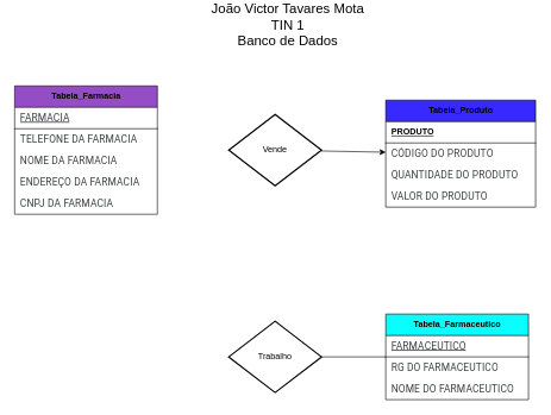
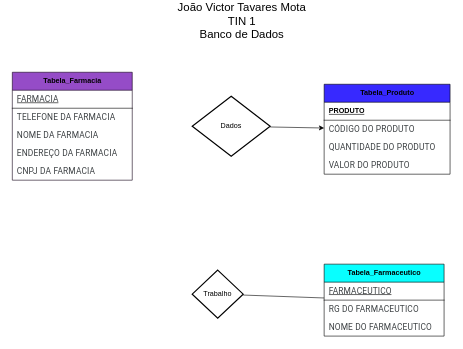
  <mxCell id="0" />
  <mxCell id="1" parent="0" />
  <mxCell id="2" value="Tabela_Farmacia" style="shape=table;startSize=30;container=1;collapsible=1;childLayout=tableLayout;fixedRows=1;rowLines=0;fontStyle=1;align=center;resizeLast=1;html=1;fillColor=#954CC7;strokeColor=#140119;" vertex="1" parent="1"><mxGeometry x="20" y="120" width="200" height="180" as="geometry" /></mxCell>
  <mxCell id="3" value="" style="shape=tableRow;horizontal=0;startSize=0;swimlaneHead=0;swimlaneBody=0;fillColor=none;collapsible=0;dropTarget=0;points=[[0,0.5],[1,0.5]];portConstraint=eastwest;top=0;left=0;right=0;bottom=1;" vertex="1" parent="2"><mxGeometry y="30" width="200" height="30" as="geometry" /></mxCell>
  <mxCell id="4" value="&lt;span style=&quot;color: rgb(60, 64, 67); font-family: Roboto, Arial, sans-serif; font-size: 14px; font-weight: 400; letter-spacing: 0.2px;&quot;&gt;FARMACIA&lt;/span&gt;" style="shape=partialRectangle;connectable=0;fillColor=none;top=0;left=0;bottom=0;right=0;align=left;spacingLeft=6;fontStyle=5;overflow=hidden;whiteSpace=wrap;html=1;" vertex="1" parent="3"><mxGeometry width="200" height="30" as="geometry"><mxRectangle width="200" height="30" as="alternateBounds" /></mxGeometry></mxCell>
  <mxCell id="5" value="" style="shape=tableRow;horizontal=0;startSize=0;swimlaneHead=0;swimlaneBody=0;fillColor=none;collapsible=0;dropTarget=0;points=[[0,0.5],[1,0.5]];portConstraint=eastwest;top=0;left=0;right=0;bottom=0;" vertex="1" parent="2"><mxGeometry y="60" width="200" height="30" as="geometry" /></mxCell>
  <mxCell id="6" value="&lt;span style=&quot;color: rgb(60, 64, 67); font-family: Roboto, Arial, sans-serif; font-size: 14px; letter-spacing: 0.2px;&quot;&gt;TELEFONE DA FARMACIA&lt;/span&gt;" style="shape=partialRectangle;connectable=0;fillColor=none;top=0;left=0;bottom=0;right=0;align=left;spacingLeft=6;overflow=hidden;whiteSpace=wrap;html=1;" vertex="1" parent="5"><mxGeometry width="200" height="30" as="geometry"><mxRectangle width="200" height="30" as="alternateBounds" /></mxGeometry></mxCell>
  <mxCell id="7" value="" style="shape=tableRow;horizontal=0;startSize=0;swimlaneHead=0;swimlaneBody=0;fillColor=none;collapsible=0;dropTarget=0;points=[[0,0.5],[1,0.5]];portConstraint=eastwest;top=0;left=0;right=0;bottom=0;" vertex="1" parent="2"><mxGeometry y="90" width="200" height="30" as="geometry" /></mxCell>
  <mxCell id="8" value="&lt;span style=&quot;color: rgb(60, 64, 67); font-family: Roboto, Arial, sans-serif; font-size: 14px; letter-spacing: 0.2px;&quot;&gt;NOME DA FARMACIA&lt;/span&gt;" style="shape=partialRectangle;connectable=0;fillColor=none;top=0;left=0;bottom=0;right=0;align=left;spacingLeft=6;overflow=hidden;whiteSpace=wrap;html=1;" vertex="1" parent="7"><mxGeometry width="200" height="30" as="geometry"><mxRectangle width="200" height="30" as="alternateBounds" /></mxGeometry></mxCell>
  <mxCell id="9" value="" style="shape=tableRow;horizontal=0;startSize=0;swimlaneHead=0;swimlaneBody=0;fillColor=none;collapsible=0;dropTarget=0;points=[[0,0.5],[1,0.5]];portConstraint=eastwest;top=0;left=0;right=0;bottom=0;" vertex="1" parent="2"><mxGeometry y="120" width="200" height="30" as="geometry" /></mxCell>
  <mxCell id="10" value="&lt;span style=&quot;color: rgb(60, 64, 67); font-family: Roboto, Arial, sans-serif; font-size: 14px; letter-spacing: 0.2px;&quot;&gt;ENDEREÇO DA FARMACIA&lt;/span&gt;" style="shape=partialRectangle;connectable=0;fillColor=none;top=0;left=0;bottom=0;right=0;align=left;spacingLeft=6;overflow=hidden;whiteSpace=wrap;html=1;" vertex="1" parent="9"><mxGeometry width="200" height="30" as="geometry"><mxRectangle width="200" height="30" as="alternateBounds" /></mxGeometry></mxCell>
  <mxCell id="11" style="shape=tableRow;horizontal=0;startSize=0;swimlaneHead=0;swimlaneBody=0;fillColor=none;collapsible=0;dropTarget=0;points=[[0,0.5],[1,0.5]];portConstraint=eastwest;top=0;left=0;right=0;bottom=0;" vertex="1" parent="2"><mxGeometry y="150" width="200" height="30" as="geometry" /></mxCell>
  <mxCell id="12" value="&lt;span style=&quot;color: rgb(60, 64, 67); font-family: Roboto, Arial, sans-serif; font-size: 14px; letter-spacing: 0.2px;&quot;&gt;CNPJ DA FARMACIA&lt;/span&gt;" style="shape=partialRectangle;connectable=0;fillColor=none;top=0;left=0;bottom=0;right=0;align=left;spacingLeft=6;overflow=hidden;whiteSpace=wrap;html=1;" vertex="1" parent="11"><mxGeometry width="200" height="30" as="geometry"><mxRectangle width="200" height="30" as="alternateBounds" /></mxGeometry></mxCell>
  <mxCell id="13" value="Tabela_Produto" style="shape=table;startSize=30;container=1;collapsible=1;childLayout=tableLayout;fixedRows=1;rowLines=0;fontStyle=1;align=center;resizeLast=1;html=1;fillColor=#3729FF;" vertex="1" parent="1"><mxGeometry x="540" y="140" width="210" height="150" as="geometry" /></mxCell>
  <mxCell id="14" value="" style="shape=tableRow;horizontal=0;startSize=0;swimlaneHead=0;swimlaneBody=0;fillColor=none;collapsible=0;dropTarget=0;points=[[0,0.5],[1,0.5]];portConstraint=eastwest;top=0;left=0;right=0;bottom=1;" vertex="1" parent="13"><mxGeometry y="30" width="210" height="30" as="geometry" /></mxCell>
  <mxCell id="15" value="PRODUTO" style="shape=partialRectangle;connectable=0;fillColor=none;top=0;left=0;bottom=0;right=0;align=left;spacingLeft=6;fontStyle=5;overflow=hidden;whiteSpace=wrap;html=1;" vertex="1" parent="14"><mxGeometry width="210" height="30" as="geometry"><mxRectangle width="210" height="30" as="alternateBounds" /></mxGeometry></mxCell>
  <mxCell id="16" value="" style="shape=tableRow;horizontal=0;startSize=0;swimlaneHead=0;swimlaneBody=0;fillColor=none;collapsible=0;dropTarget=0;points=[[0,0.5],[1,0.5]];portConstraint=eastwest;top=0;left=0;right=0;bottom=0;" vertex="1" parent="13"><mxGeometry y="60" width="210" height="30" as="geometry" /></mxCell>
  <mxCell id="17" value="&lt;span style=&quot;color: rgb(60, 64, 67); font-family: Roboto, Arial, sans-serif; font-size: 14px; letter-spacing: 0.2px;&quot;&gt;CÓDIGO DO PRODUTO&lt;/span&gt;" style="shape=partialRectangle;connectable=0;fillColor=none;top=0;left=0;bottom=0;right=0;align=left;spacingLeft=6;overflow=hidden;whiteSpace=wrap;html=1;" vertex="1" parent="16"><mxGeometry width="210" height="30" as="geometry"><mxRectangle width="210" height="30" as="alternateBounds" /></mxGeometry></mxCell>
  <mxCell id="18" value="" style="shape=tableRow;horizontal=0;startSize=0;swimlaneHead=0;swimlaneBody=0;fillColor=none;collapsible=0;dropTarget=0;points=[[0,0.5],[1,0.5]];portConstraint=eastwest;top=0;left=0;right=0;bottom=0;" vertex="1" parent="13"><mxGeometry y="90" width="210" height="30" as="geometry" /></mxCell>
  <mxCell id="19" value="&lt;span style=&quot;color: rgb(60, 64, 67); font-family: Roboto, Arial, sans-serif; font-size: 14px; letter-spacing: 0.2px;&quot;&gt;QUANTIDADE DO PRODUTO&lt;/span&gt;" style="shape=partialRectangle;connectable=0;fillColor=none;top=0;left=0;bottom=0;right=0;align=left;spacingLeft=6;overflow=hidden;whiteSpace=wrap;html=1;" vertex="1" parent="18"><mxGeometry width="210" height="30" as="geometry"><mxRectangle width="210" height="30" as="alternateBounds" /></mxGeometry></mxCell>
  <mxCell id="20" value="" style="shape=tableRow;horizontal=0;startSize=0;swimlaneHead=0;swimlaneBody=0;fillColor=none;collapsible=0;dropTarget=0;points=[[0,0.5],[1,0.5]];portConstraint=eastwest;top=0;left=0;right=0;bottom=0;" vertex="1" parent="13"><mxGeometry y="120" width="210" height="30" as="geometry" /></mxCell>
  <mxCell id="21" value="&lt;span style=&quot;color: rgb(60, 64, 67); font-family: Roboto, Arial, sans-serif; font-size: 14px; letter-spacing: 0.2px;&quot;&gt;VALOR DO PRODUTO&lt;/span&gt;" style="shape=partialRectangle;connectable=0;fillColor=none;top=0;left=0;bottom=0;right=0;align=left;spacingLeft=6;overflow=hidden;whiteSpace=wrap;html=1;" vertex="1" parent="20"><mxGeometry width="210" height="30" as="geometry"><mxRectangle width="210" height="30" as="alternateBounds" /></mxGeometry></mxCell>
  <mxCell id="22" value="Tabela_Farmaceutico" style="shape=table;startSize=30;container=1;collapsible=1;childLayout=tableLayout;fixedRows=1;rowLines=0;fontStyle=1;align=center;resizeLast=1;html=1;fillColor=#08FFFF;" vertex="1" parent="1"><mxGeometry x="540" y="440" width="200" height="120" as="geometry" /></mxCell>
  <mxCell id="23" value="" style="shape=tableRow;horizontal=0;startSize=0;swimlaneHead=0;swimlaneBody=0;fillColor=none;collapsible=0;dropTarget=0;points=[[0,0.5],[1,0.5]];portConstraint=eastwest;top=0;left=0;right=0;bottom=1;" vertex="1" parent="22"><mxGeometry y="30" width="200" height="30" as="geometry" /></mxCell>
  <mxCell id="24" value="&lt;span style=&quot;color: rgb(60, 64, 67); font-family: Roboto, Arial, sans-serif; font-size: 14px; font-weight: 400; letter-spacing: 0.2px;&quot;&gt;FARMACEUTICO&lt;/span&gt;" style="shape=partialRectangle;connectable=0;fillColor=none;top=0;left=0;bottom=0;right=0;align=left;spacingLeft=6;fontStyle=5;overflow=hidden;whiteSpace=wrap;html=1;" vertex="1" parent="23"><mxGeometry width="200" height="30" as="geometry"><mxRectangle width="200" height="30" as="alternateBounds" /></mxGeometry></mxCell>
  <mxCell id="25" value="" style="shape=tableRow;horizontal=0;startSize=0;swimlaneHead=0;swimlaneBody=0;fillColor=none;collapsible=0;dropTarget=0;points=[[0,0.5],[1,0.5]];portConstraint=eastwest;top=0;left=0;right=0;bottom=0;" vertex="1" parent="22"><mxGeometry y="60" width="200" height="30" as="geometry" /></mxCell>
  <mxCell id="26" value="&lt;span style=&quot;color: rgb(60, 64, 67); font-family: Roboto, Arial, sans-serif; font-size: 14px; font-style: normal; font-variant-ligatures: normal; font-variant-caps: normal; font-weight: 400; letter-spacing: 0.2px; orphans: 2; text-align: start; text-indent: 0px; text-transform: none; widows: 2; word-spacing: 0px; -webkit-text-stroke-width: 0px; white-space: normal; text-decoration-thickness: initial; text-decoration-style: initial; text-decoration-color: initial; display: inline !important; float: none;&quot;&gt;RG DO FARMACEUTICO&lt;/span&gt;" style="shape=partialRectangle;connectable=0;fillColor=none;top=0;left=0;bottom=0;right=0;align=left;spacingLeft=6;overflow=hidden;whiteSpace=wrap;html=1;" vertex="1" parent="25"><mxGeometry width="200" height="30" as="geometry"><mxRectangle width="200" height="30" as="alternateBounds" /></mxGeometry></mxCell>
  <mxCell id="27" value="" style="shape=tableRow;horizontal=0;startSize=0;swimlaneHead=0;swimlaneBody=0;fillColor=none;collapsible=0;dropTarget=0;points=[[0,0.5],[1,0.5]];portConstraint=eastwest;top=0;left=0;right=0;bottom=0;" vertex="1" parent="22"><mxGeometry y="90" width="200" height="30" as="geometry" /></mxCell>
  <mxCell id="28" value="&lt;span style=&quot;color: rgb(60, 64, 67); font-family: Roboto, Arial, sans-serif; font-size: 14px; letter-spacing: 0.2px;&quot;&gt;NOME DO FARMACEUTICO&lt;/span&gt;" style="shape=partialRectangle;connectable=0;fillColor=none;top=0;left=0;bottom=0;right=0;align=left;spacingLeft=6;overflow=hidden;whiteSpace=wrap;html=1;" vertex="1" parent="27"><mxGeometry width="200" height="30" as="geometry"><mxRectangle width="200" height="30" as="alternateBounds" /></mxGeometry></mxCell>
  <mxCell id="29" value="" style="endArrow=none;html=1;rounded=0;" edge="1" parent="1" source="22" target="30"><mxGeometry width="50" height="50" relative="1" as="geometry"><mxPoint x="300" y="430" as="sourcePoint" /><mxPoint x="350" y="380" as="targetPoint" /></mxGeometry></mxCell>
- <mxCell id="30" value="Trabalho" style="strokeWidth=2;html=1;shape=mxgraph.flowchart.decision;whiteSpace=wrap;" vertex="1" parent="1"><mxGeometry x="320" y="450" width="130" height="100" as="geometry" /></mxCell>
- <mxCell id="31" value="Vende" style="strokeWidth=2;html=1;shape=mxgraph.flowchart.decision;whiteSpace=wrap;" vertex="1" parent="1"><mxGeometry x="320" y="160" width="130" height="100" as="geometry" /></mxCell>
+ <mxCell id="30" value="Trabalho" style="strokeWidth=2;html=1;shape=mxgraph.flowchart.decision;whiteSpace=wrap;" vertex="1" parent="1"><mxGeometry x="320" y="450" width="85" height="80" as="geometry" /></mxCell>
+ <mxCell id="31" value="Dados" style="strokeWidth=2;html=1;shape=mxgraph.flowchart.decision;whiteSpace=wrap;" vertex="1" parent="1"><mxGeometry x="320" y="160" width="130" height="100" as="geometry" /></mxCell>
  <mxCell id="32" value="" style="endArrow=classic;html=1;rounded=0;" edge="1" parent="1" source="31" target="13"><mxGeometry width="50" height="50" relative="1" as="geometry"><mxPoint x="490" y="370" as="sourcePoint" /><mxPoint x="540" y="320" as="targetPoint" /></mxGeometry></mxCell>
  <mxCell id="33" value="&lt;div&gt;João Victor Tavares Mota&lt;/div&gt;&lt;div&gt;TIN 1&lt;/div&gt;&lt;div&gt;Banco de Dados&lt;/div&gt;" style="text;strokeColor=none;align=center;fillColor=none;html=1;verticalAlign=middle;whiteSpace=wrap;rounded=0;fontSize=19;" vertex="1" parent="1"><mxGeometry x="291" y="20" width="224" height="30" as="geometry" /></mxCell>
